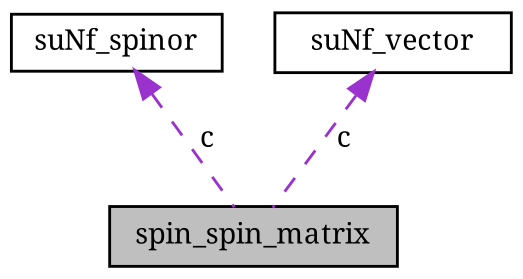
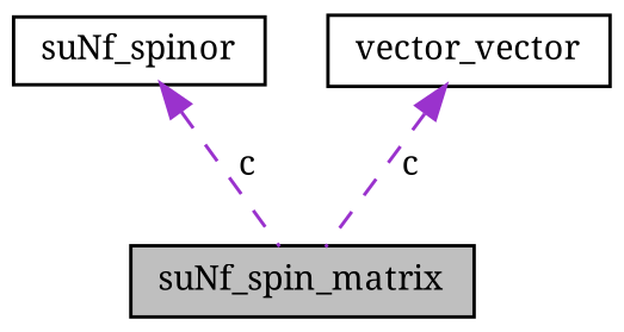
  digraph {
    fontname="Noto Serif"
    node [color=black fillcolor=white fontname="Noto Serif" fontsize=10 shape=record style=filled]
    edge [color=darkorchid3 dir=back fontname="Noto Serif" fontsize=10 labelfontname=Helvetica labelfontsize=10 style=dashed]
-   n1 [fillcolor=grey75 fontcolor=black height=0.2 label=spin_spin_matrix width=0.4]
+   n1 [fillcolor=grey75 fontcolor=black height=0.2 label=suNf_spin_matrix width=0.4]
    n2 [height=0.2 label=suNf_spinor width=0.4]
-   n3 [height=0.2 label=suNf_vector width=0.4]
+   n3 [height=0.2 label=vector_vector width=0.4]
    n2 -> n1 [label=" c"]
    n3 -> n1 [label=" c"]
  }
